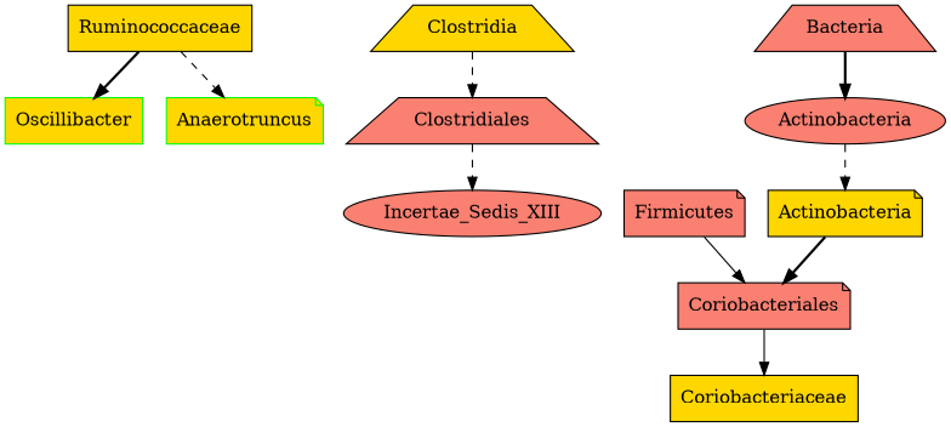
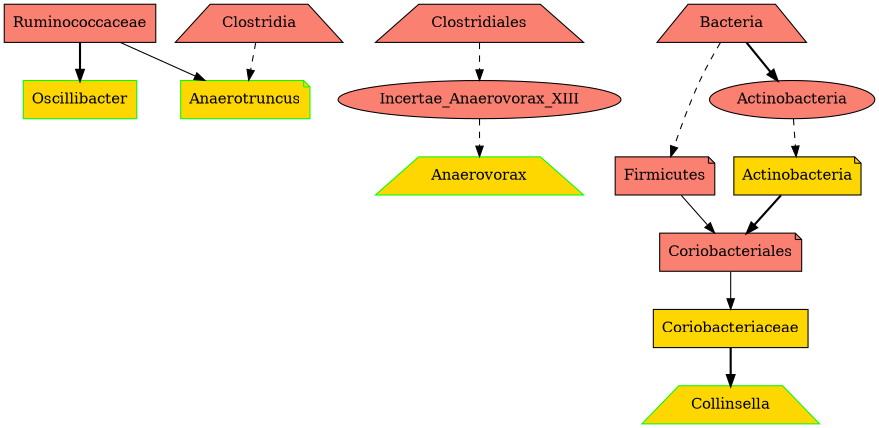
  digraph {
    node [fillcolor=salmon shape=trapezium style=filled]
    edge [style=dashed]
    n1 [color=green fillcolor=gold label=Oscillibacter shape=box]
-   n2 [fillcolor=gold label=Ruminococcaceae shape=box]
+   n2 [label=Ruminococcaceae shape=box]
    n3 [color=green fillcolor=gold label=Anaerotruncus shape=note]
    n4 [label=Clostridiales]
-   n5 [label=Incertae_Sedis_XIII shape=ellipse]
-   n7 [fillcolor=gold label=Clostridia]
+   n5 [label=Incertae_Anaerovorax_XIII shape=ellipse]
+   n6 [color=green fillcolor=gold label=Anaerovorax]
+   n7 [label=Clostridia]
    n8 [label=Firmicutes shape=note]
    n9 [label=Coriobacteriales shape=note]
    n10 [label=Bacteria]
    n11 [label=Actinobacteria shape=ellipse]
    n12 [fillcolor=gold label=Actinobacteria shape=note]
+   n13 [color=green fillcolor=gold label=Collinsella]
    n14 [fillcolor=gold label=Coriobacteriaceae shape=box]
    n2 -> n1 [style=bold]
-   n2 -> n3
+   n2 -> n3 [style=solid]
    n4 -> n5
-   n7 -> n4
+   n5 -> n6
+   n7 -> n3
    n8 -> n9 [style=solid]
    n9 -> n14 [style=solid]
+   n10 -> n8
    n10 -> n11 [style=bold]
    n11 -> n12
    n12 -> n9 [style=bold]
+   n14 -> n13 [style=bold]
  }
